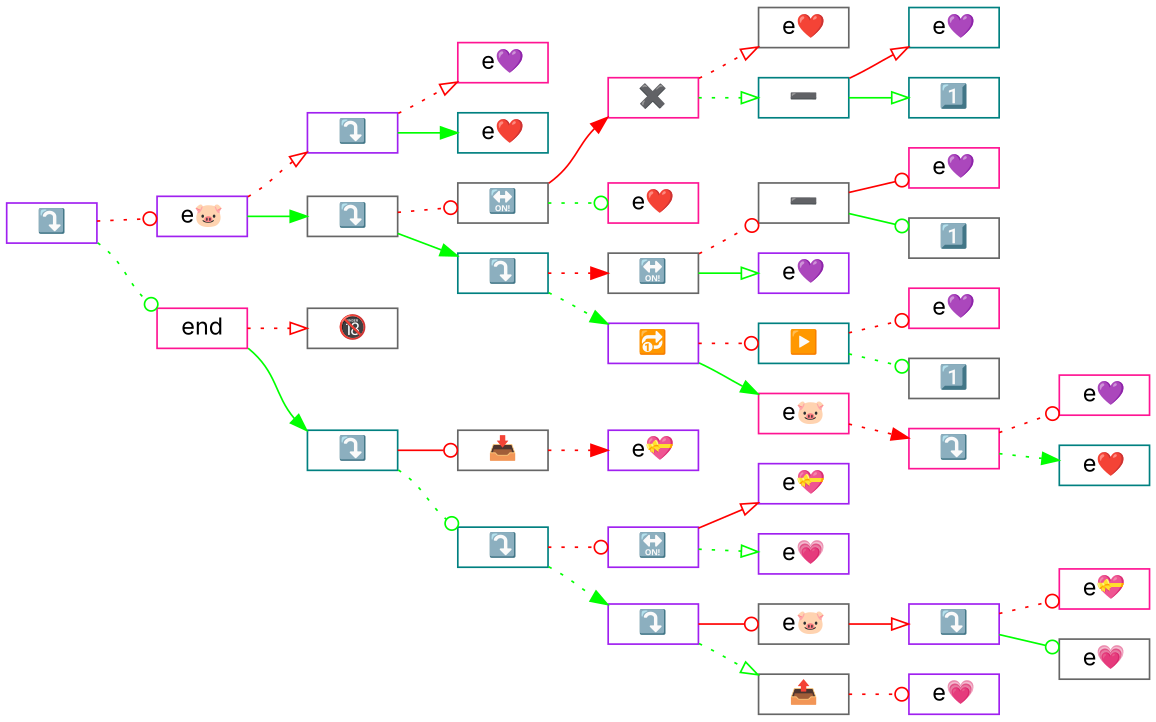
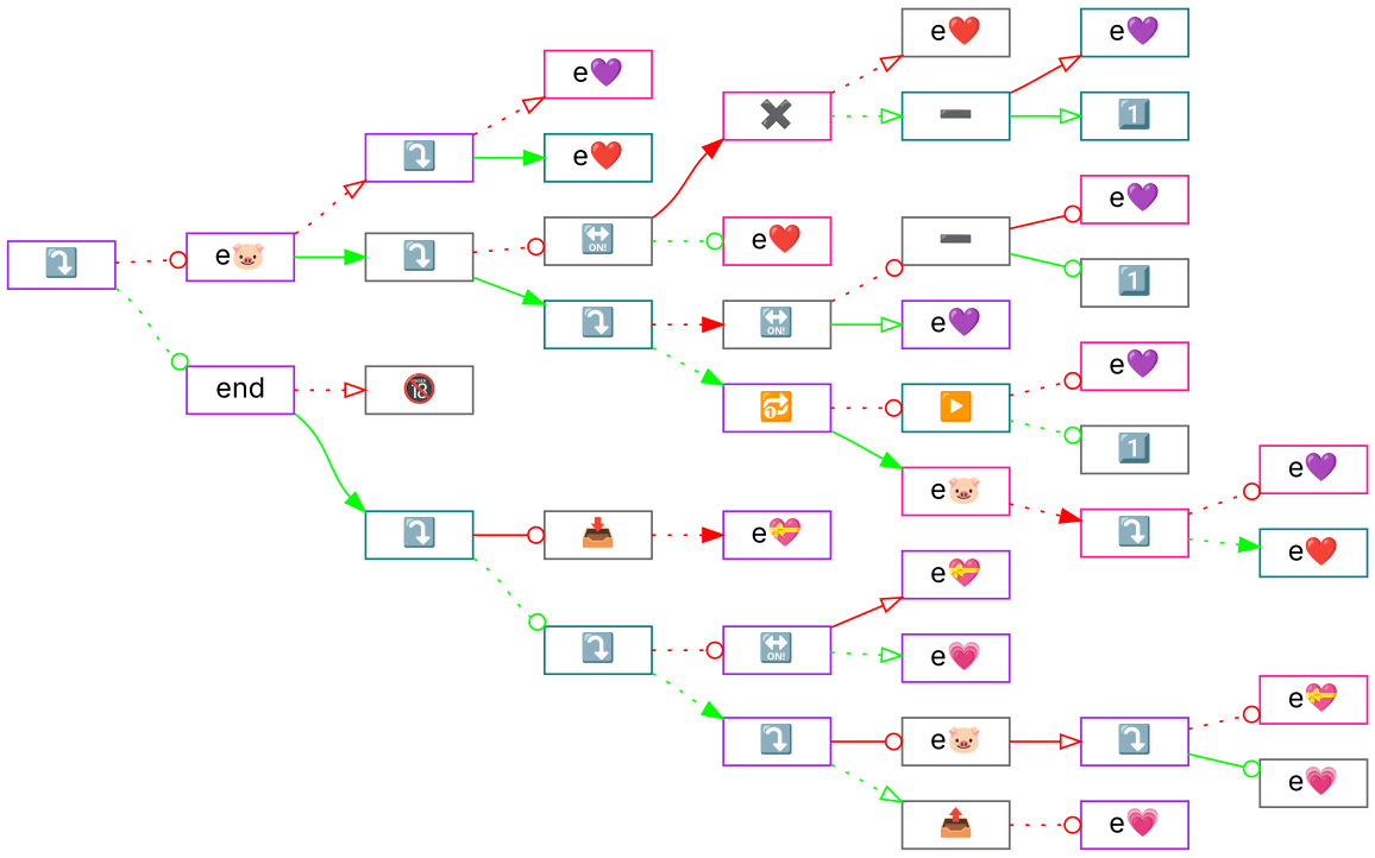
  digraph {
    rankdir=LR
    fontname=Inter
    node [shape=record color=purple fontname=Inter]
    edge [color=red headport=f0 tailport=f0 style=dotted arrowhead=odot fontname=Inter]
    n1 [height=.1 label="<f0>e💜" color=deeppink]
    n2 [height=.1 label="<f0>e❤️" color=teal]
    n3 [height=.1 label="<f0>⤵️"]
    n4 [height=.1 label="<f0>e❤️" color=gray40]
    n5 [height=.1 label="<f0>e💜" color=teal]
    n6 [height=.1 label="<f0>1️⃣" color=teal]
    n7 [height=.1 label="<f0>➖" color=teal]
    n8 [height=.1 label="<f0>✖️" color=deeppink]
    n9 [height=.1 label="<f0>e❤️" color=deeppink]
    n10 [height=.1 label="<f0>🔛" color=gray40]
    n11 [height=.1 label="<f0>e💜" color=deeppink]
    n12 [height=.1 label="<f0>1️⃣" color=gray40]
    n13 [height=.1 label="<f0>➖" color=gray40]
    n14 [height=.1 label="<f0>e💜"]
    n15 [height=.1 label="<f0>🔛" color=gray40]
    n16 [height=.1 label="<f0>e💜" color=deeppink]
    n17 [height=.1 label="<f0>1️⃣" color=gray40]
    n18 [height=.1 label="<f0>▶️" color=teal]
    n19 [height=.1 label="<f0>e💜" color=deeppink]
    n20 [height=.1 label="<f0>e❤️" color=teal]
    n21 [height=.1 label="<f0>⤵️" color=deeppink]
    n22 [height=.1 label="<f0>e🐷" color=deeppink]
    n23 [height=.1 label="<f0>🔂"]
    n24 [height=.1 label="<f0>⤵️" color=teal]
    n25 [height=.1 label="<f0>⤵️" color=gray40]
    n26 [height=.1 label="<f0>e🐷"]
    n27 [height=.1 label="<f0>🔞" color=gray40]
    n28 [height=.1 label="<f0>e💝"]
    n29 [height=.1 label="<f0>📥" color=gray40]
    n30 [height=.1 label="<f0>e💝"]
    n31 [height=.1 label="<f0>e💗"]
    n32 [height=.1 label="<f0>🔛"]
    n33 [height=.1 label="<f0>e💝" color=deeppink]
    n34 [height=.1 label="<f0>e💗" color=gray40]
    n35 [height=.1 label="<f0>⤵️"]
    n36 [height=.1 label="<f0>e🐷" color=gray40]
    n37 [height=.1 label="<f0>e💗"]
    n38 [height=.1 label="<f0>📤" color=gray40]
    n39 [height=.1 label="<f0>⤵️"]
    n40 [height=.1 label="<f0>⤵️" color=teal]
    n41 [height=.1 label="<f0>⤵️" color=teal]
-   n42 [height=.1 label="<f0>end" color=deeppink]
+   n42 [height=.1 label="<f0>end"]
    n43 [height=.1 label="<f0>⤵️"]
    n3 -> n1 [arrowhead=onormal]
    n3 -> n2 [color=green style=solid arrowhead=normal]
    n7 -> n5 [style=solid arrowhead=onormal]
    n7 -> n6 [color=green style=solid arrowhead=onormal]
    n8 -> n4 [arrowhead=onormal]
    n8 -> n7 [color=green arrowhead=onormal]
    n10 -> n8 [style=solid arrowhead=normal]
    n10 -> n9 [color=green]
    n13 -> n11 [style=solid]
    n13 -> n12 [color=green style=solid]
    n15 -> n13
    n15 -> n14 [color=green style=solid arrowhead=onormal]
    n18 -> n16
    n18 -> n17 [color=green]
    n21 -> n19
    n21 -> n20 [color=green arrowhead=normal]
    n22 -> n21 [arrowhead=normal]
    n23 -> n18
    n23 -> n22 [color=green style=solid arrowhead=normal]
    n24 -> n15 [arrowhead=normal]
    n24 -> n23 [color=green arrowhead=normal]
    n25 -> n10
    n25 -> n24 [color=green style=solid arrowhead=normal]
    n26 -> n3 [arrowhead=onormal]
    n26 -> n25 [color=green style=solid arrowhead=normal]
    n29 -> n28 [arrowhead=normal]
    n32 -> n30 [style=solid arrowhead=onormal]
    n32 -> n31 [color=green arrowhead=onormal]
    n35 -> n33
    n35 -> n34 [color=green style=solid]
    n36 -> n35 [style=solid arrowhead=onormal]
    n38 -> n37
    n39 -> n36 [style=solid]
    n39 -> n38 [color=green arrowhead=onormal]
    n40 -> n32
    n40 -> n39 [color=green arrowhead=normal]
    n41 -> n29 [style=solid]
    n41 -> n40 [color=green]
    n42 -> n27 [arrowhead=onormal]
    n42 -> n41 [color=green style=solid arrowhead=normal]
    n43 -> n26
    n43 -> n42 [color=green]
  }
